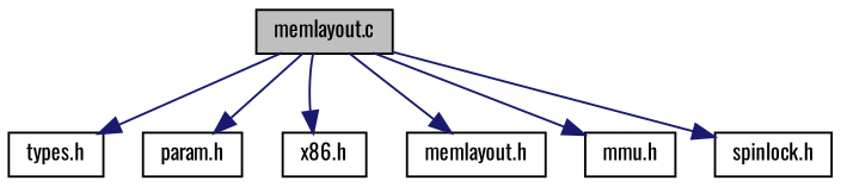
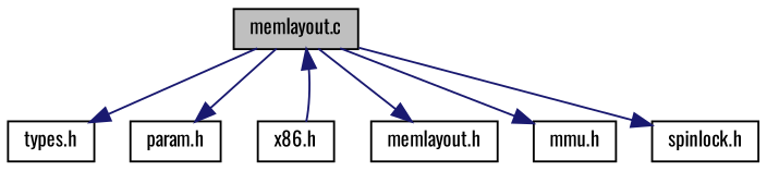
  digraph {
    fontname=Oswald
    node [color=black fillcolor=white fontname=Oswald fontsize=10 shape=record style=filled]
    edge [color=midnightblue fontname=Oswald fontsize=10 labelfontname=Helvetica labelfontsize=10 style=solid]
    n1 [fillcolor=grey75 fontcolor=black height=0.2 label="memlayout.c" width=0.4]
    n2 [height=0.2 label="types.h" width=0.4]
    n3 [height=0.2 label="param.h" width=0.4]
    n4 [height=0.2 label="x86.h" width=0.4]
    n5 [height=0.2 label="memlayout.h" width=0.4]
    n6 [height=0.2 label="mmu.h" width=0.4]
    n7 [height=0.2 label="spinlock.h" width=0.4]
    n1 -> n2
    n1 -> n3
-   n1 -> n4
+   n4 -> n1
    n1 -> n5
    n1 -> n6
    n1 -> n7
  }
